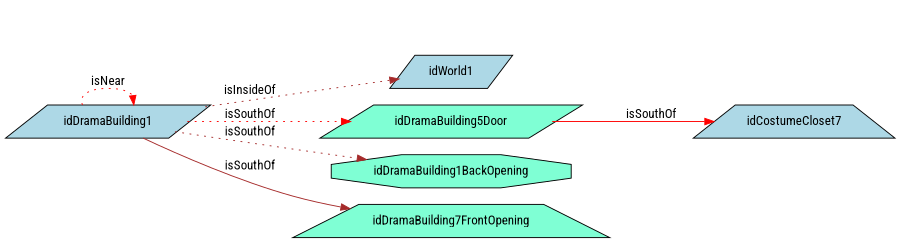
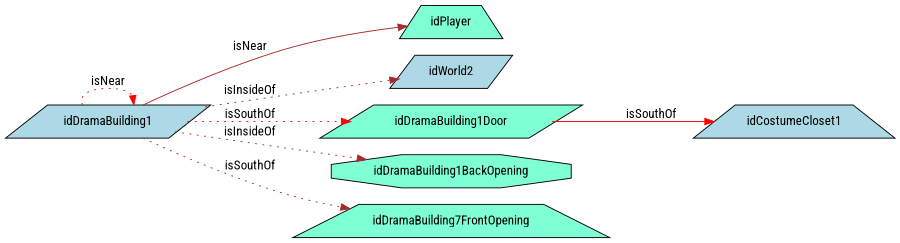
  digraph {
    fontname="Roboto Condensed"
    rankdir=LR
    node [fillcolor=aquamarine fontname="Roboto Condensed" node_type=entity_node shape=parallelogram style=filled]
    edge [color=brown edge_type=relationship fontname="Roboto Condensed" style=dotted]
    idDramaBuilding1 [fillcolor=lightblue]
-   idWorld1 [fillcolor=lightblue]
-   idDramaBuilding1Door [label=idDramaBuilding5Door]
+   idPlayer [shape=trapezium]
+   idWorld1 [fillcolor=lightblue label=idWorld2]
+   idDramaBuilding1Door
    n5 [label=idDramaBuilding1BackOpening shape=octagon]
    n6 [label=idDramaBuilding7FrontOpening shape=trapezium]
-   idCostumeCloset1 [fillcolor=lightblue shape=trapezium label=idCostumeCloset7]
+   idCostumeCloset1 [fillcolor=lightblue shape=trapezium]
    idDramaBuilding1 -> idDramaBuilding1 [color=red label=isNear]
+   idDramaBuilding1 -> idPlayer [label=isNear style=solid]
    idDramaBuilding1 -> idWorld1 [label=isInsideOf]
    idDramaBuilding1 -> idDramaBuilding1Door [color=red label=isSouthOf]
-   idDramaBuilding1 -> n5 [label=isSouthOf]
-   idDramaBuilding1 -> n6 [label=isSouthOf style=solid]
+   idDramaBuilding1 -> n5 [label=isInsideOf]
+   idDramaBuilding1 -> n6 [label=isSouthOf]
    idDramaBuilding1Door -> idCostumeCloset1 [color=red label=isSouthOf style=solid]
  }
